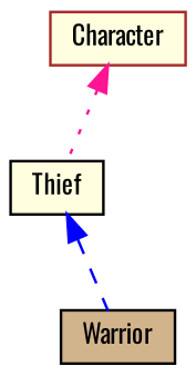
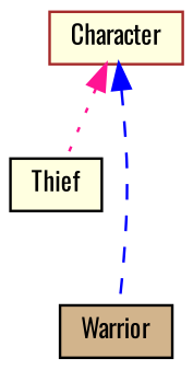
  digraph {
    fontname=Oswald
    node [color=black fillcolor=lightyellow fontname=Oswald fontsize=10 shape=record style=filled]
    edge [dir=back fontname=Oswald fontsize=10 labelfontname=Helvetica labelfontsize=10]
    n1 [color=brown fontcolor=black height=0.2 label=Character width=0.4]
    n2 [height=0.2 label=Thief width=0.4]
    n3 [fillcolor=tan height=0.2 label=Warrior width=0.4]
    n1 -> n2 [color=deeppink style=dotted]
-   n2 -> n3 [color=blue style=dashed]
+   n1 -> n3 [color=blue style=dashed]
  }
